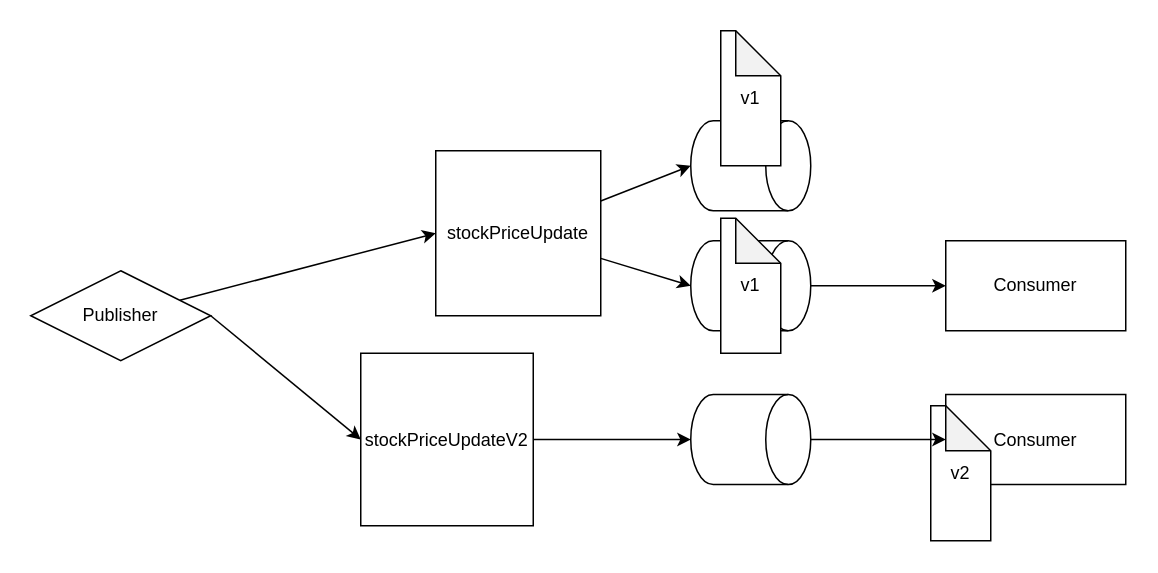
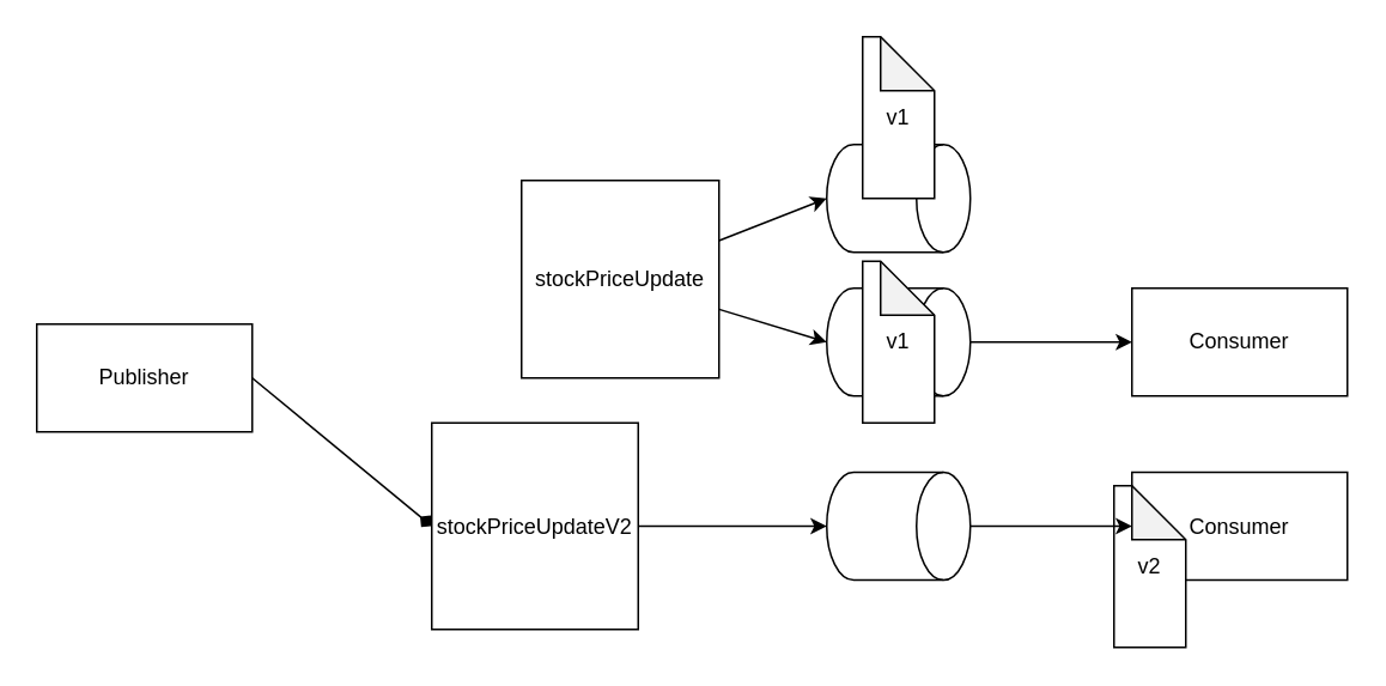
  <mxCell id="0" />
  <mxCell id="1" parent="0" />
- <mxCell id="2" style="edgeStyle=none;html=1;entryX=0;entryY=0.5;entryDx=0;entryDy=0;" edge="1" parent="1" source="4" target="6"><mxGeometry relative="1" as="geometry"><mxPoint x="200" y="200" as="targetPoint" /></mxGeometry></mxCell>
- <mxCell id="3" style="edgeStyle=none;html=1;exitX=1;exitY=0.5;exitDx=0;exitDy=0;entryX=0;entryY=0.5;entryDx=0;entryDy=0;" edge="1" parent="1" source="4" target="15"><mxGeometry relative="1" as="geometry" /></mxCell>
- <mxCell id="4" value="Publisher" style="rhombus;whiteSpace=wrap;html=1;" parent="1" vertex="1"><mxGeometry x="20" y="180" width="120" height="60" as="geometry" /></mxCell>
+ <mxCell id="3" style="edgeStyle=none;html=1;exitX=1;exitY=0.5;exitDx=0;exitDy=0;entryX=0;entryY=0.5;entryDx=0;entryDy=0;endArrow=diamond;" edge="1" parent="1" source="4" target="15"><mxGeometry relative="1" as="geometry" /></mxCell>
+ <mxCell id="4" value="Publisher" style="rounded=0;whiteSpace=wrap;html=1;" parent="1" vertex="1"><mxGeometry x="20" y="180" width="120" height="60" as="geometry" /></mxCell>
  <mxCell id="5" value="" style="shape=cylinder3;whiteSpace=wrap;html=1;boundedLbl=1;backgroundOutline=1;size=15;rotation=90;" vertex="1" parent="1"><mxGeometry x="470" y="70" width="60" height="80" as="geometry" /></mxCell>
  <mxCell id="6" value="stockPriceUpdate" style="whiteSpace=wrap;html=1;aspect=fixed;" vertex="1" parent="1"><mxGeometry x="290" y="100" width="110" height="110" as="geometry" /></mxCell>
  <mxCell id="7" style="edgeStyle=none;html=1;entryX=0.5;entryY=1;entryDx=0;entryDy=0;entryPerimeter=0;" edge="1" parent="1" source="6" target="5"><mxGeometry relative="1" as="geometry" /></mxCell>
  <mxCell id="8" style="edgeStyle=none;html=1;entryX=0;entryY=0.5;entryDx=0;entryDy=0;" edge="1" parent="1" source="9" target="14"><mxGeometry relative="1" as="geometry" /></mxCell>
  <mxCell id="9" value="" style="shape=cylinder3;whiteSpace=wrap;html=1;boundedLbl=1;backgroundOutline=1;size=15;rotation=90;" vertex="1" parent="1"><mxGeometry x="470" y="150" width="60" height="80" as="geometry" /></mxCell>
  <mxCell id="10" style="edgeStyle=none;html=1;entryX=0.5;entryY=1;entryDx=0;entryDy=0;entryPerimeter=0;" edge="1" parent="1" source="6" target="9"><mxGeometry relative="1" as="geometry" /></mxCell>
  <mxCell id="11" value="Consumer" style="rounded=0;whiteSpace=wrap;html=1;" vertex="1" parent="1"><mxGeometry x="630" y="262.5" width="120" height="60" as="geometry" /></mxCell>
  <mxCell id="12" value="v1" style="shape=note;whiteSpace=wrap;html=1;backgroundOutline=1;darkOpacity=0.05;" vertex="1" parent="1"><mxGeometry x="480" y="20" width="40" height="90" as="geometry" /></mxCell>
  <mxCell id="13" value="v1" style="shape=note;whiteSpace=wrap;html=1;backgroundOutline=1;darkOpacity=0.05;" vertex="1" parent="1"><mxGeometry x="480" y="145" width="40" height="90" as="geometry" /></mxCell>
  <mxCell id="14" value="Consumer" style="rounded=0;whiteSpace=wrap;html=1;" vertex="1" parent="1"><mxGeometry x="630" y="160" width="120" height="60" as="geometry" /></mxCell>
  <mxCell id="15" value="stockPriceUpdateV2" style="whiteSpace=wrap;html=1;aspect=fixed;" vertex="1" parent="1"><mxGeometry x="240" y="235" width="115" height="115" as="geometry" /></mxCell>
  <mxCell id="16" value="v2" style="shape=note;whiteSpace=wrap;html=1;backgroundOutline=1;darkOpacity=0.05;" vertex="1" parent="1"><mxGeometry x="620" y="270" width="40" height="90" as="geometry" /></mxCell>
  <mxCell id="17" style="edgeStyle=none;html=1;entryX=0;entryY=0.5;entryDx=0;entryDy=0;" edge="1" parent="1" source="18" target="11"><mxGeometry relative="1" as="geometry" /></mxCell>
  <mxCell id="18" value="" style="shape=cylinder3;whiteSpace=wrap;html=1;boundedLbl=1;backgroundOutline=1;size=15;rotation=90;" vertex="1" parent="1"><mxGeometry x="470" y="252.5" width="60" height="80" as="geometry" /></mxCell>
  <mxCell id="19" style="edgeStyle=none;html=1;entryX=0.5;entryY=1;entryDx=0;entryDy=0;entryPerimeter=0;" edge="1" parent="1" source="15" target="18"><mxGeometry relative="1" as="geometry" /></mxCell>
